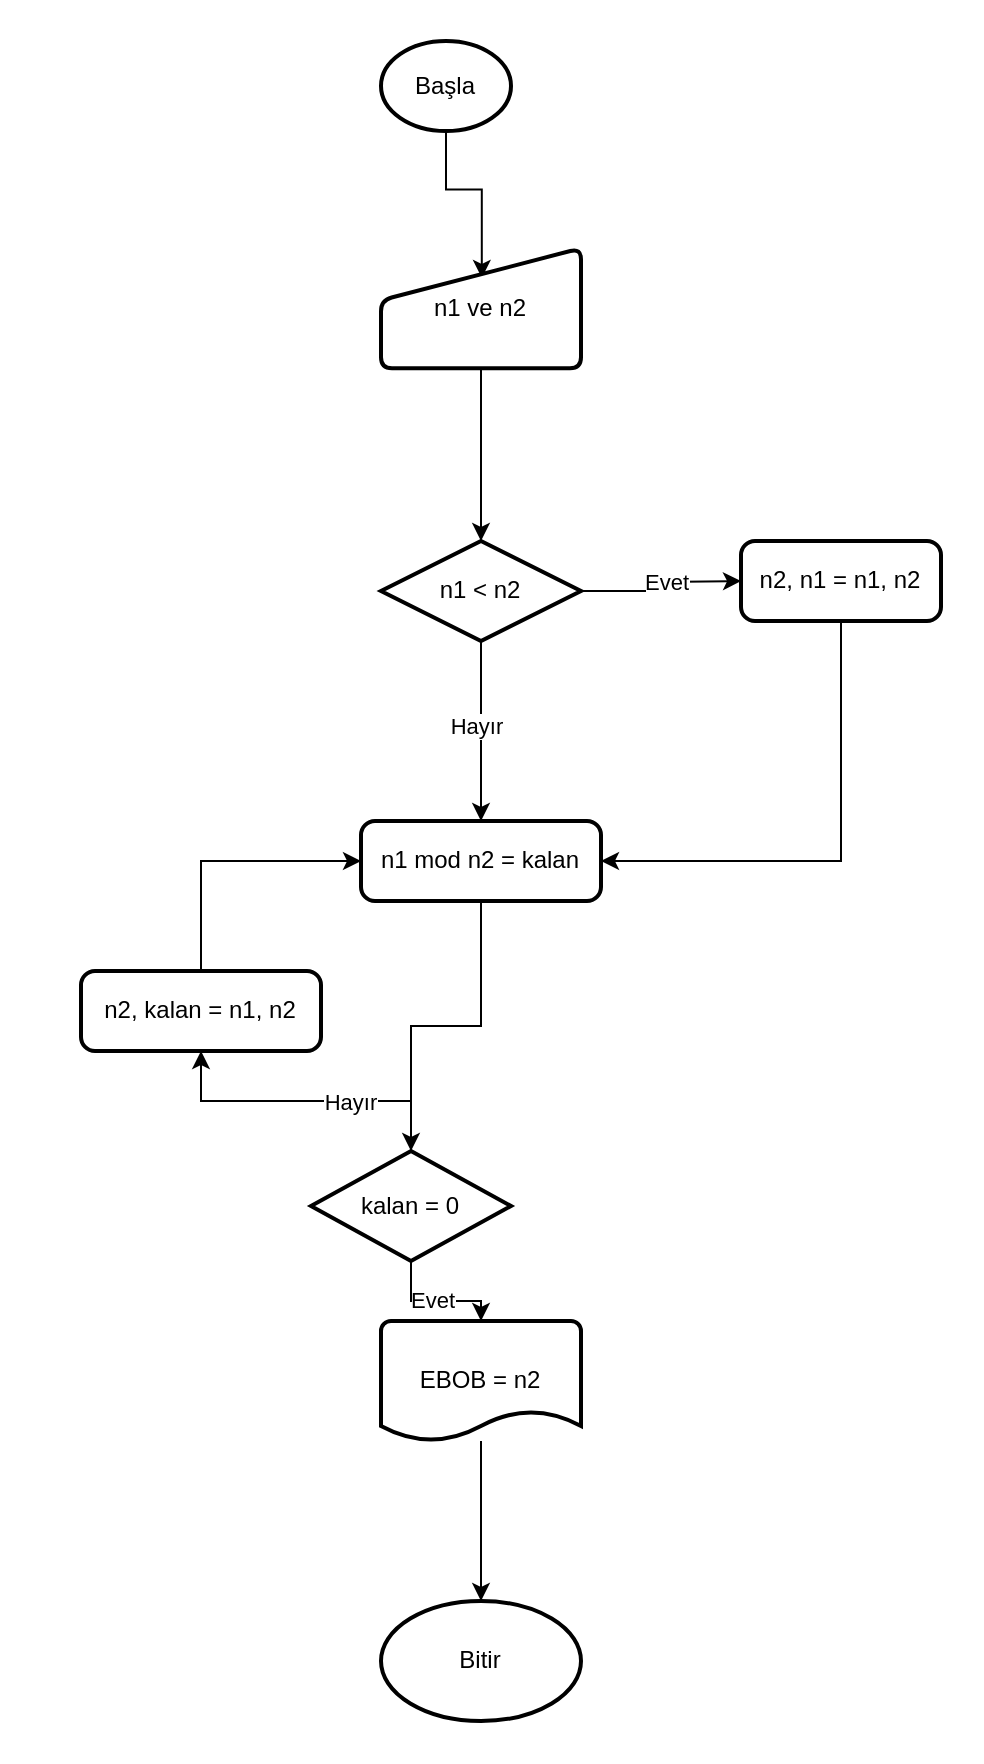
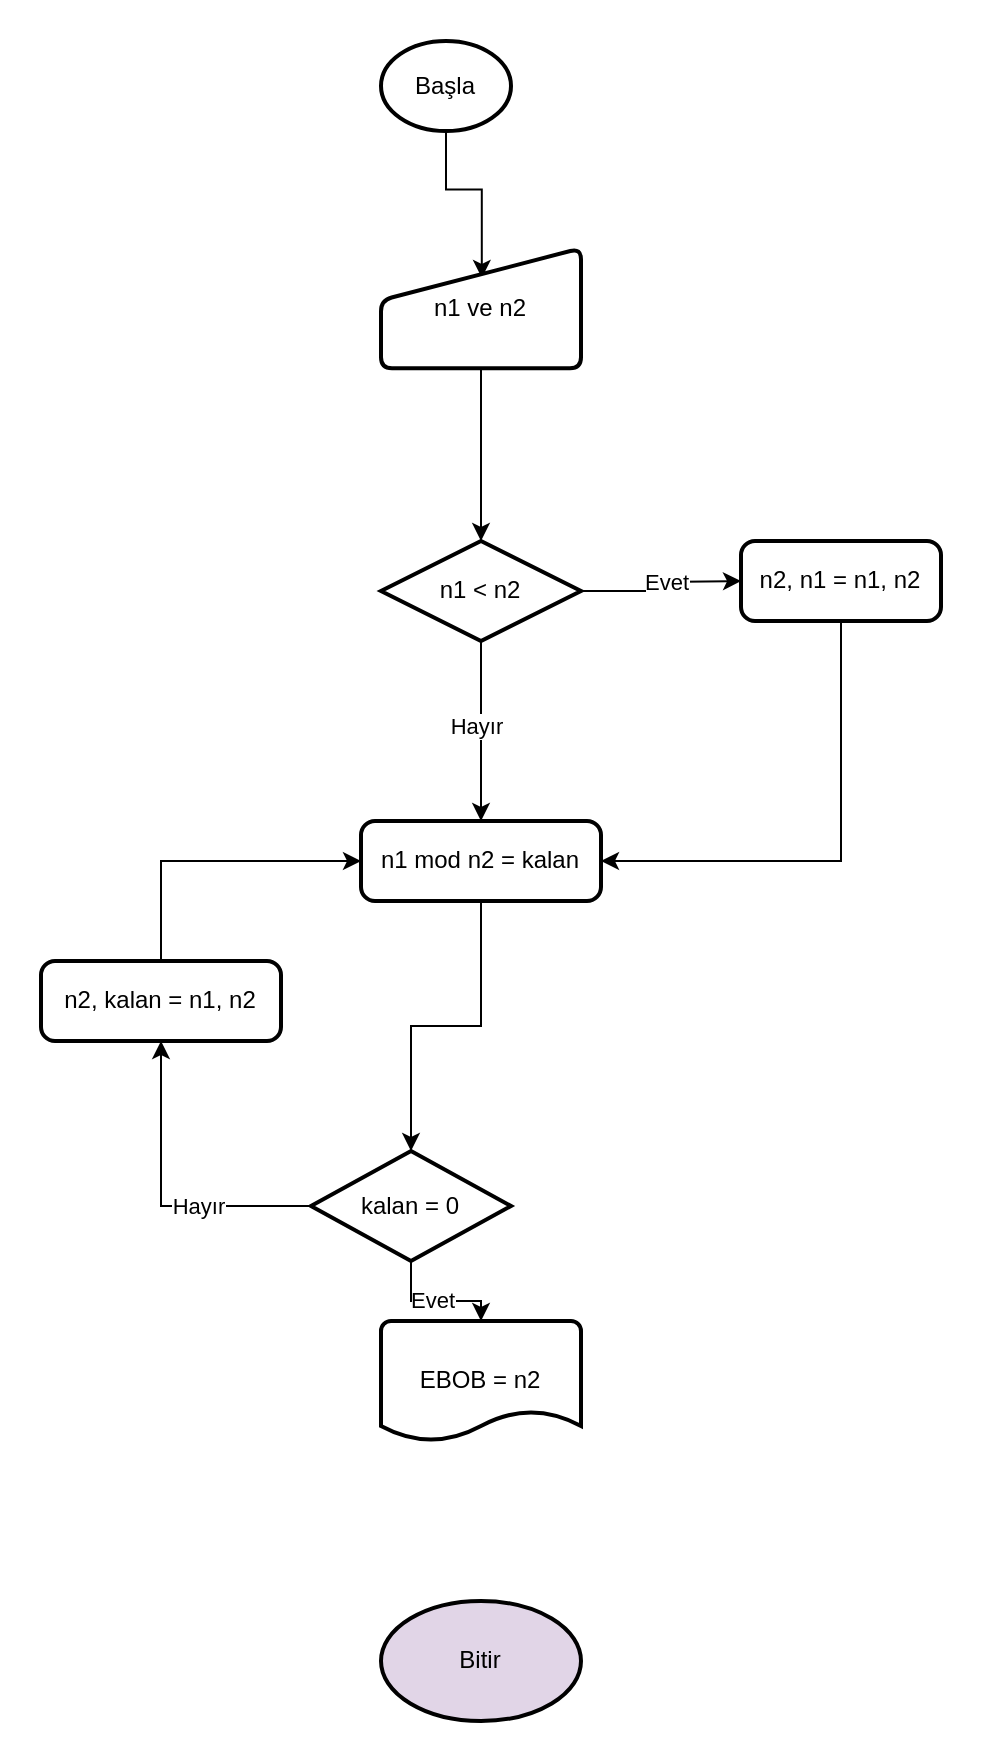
  <mxCell id="0" />
  <mxCell id="1" parent="0" />
  <mxCell id="2" value="" style="edgeStyle=orthogonalEdgeStyle;rounded=0;orthogonalLoop=1;jettySize=auto;html=1;entryX=0.504;entryY=0.247;entryDx=0;entryDy=0;entryPerimeter=0;" edge="1" parent="1" source="3" target="4"><mxGeometry relative="1" as="geometry" /></mxCell>
  <mxCell id="3" value="Başla" style="strokeWidth=2;html=1;shape=mxgraph.flowchart.start_1;whiteSpace=wrap;" vertex="1" parent="1"><mxGeometry x="190" y="20" width="65" height="45" as="geometry" /></mxCell>
  <mxCell id="4" value="n1 ve n2" style="html=1;strokeWidth=2;shape=manualInput;whiteSpace=wrap;rounded=1;size=26;arcSize=11;" vertex="1" parent="1"><mxGeometry x="190" y="123.62" width="100" height="60" as="geometry" /></mxCell>
  <mxCell id="5" style="edgeStyle=orthogonalEdgeStyle;rounded=0;orthogonalLoop=1;jettySize=auto;html=1;labelBorderColor=none;" edge="1" parent="1" source="9"><mxGeometry relative="1" as="geometry"><mxPoint x="370" y="290" as="targetPoint" /></mxGeometry></mxCell>
  <mxCell id="6" value="Evet" style="edgeLabel;html=1;align=center;verticalAlign=middle;resizable=0;points=[];" vertex="1" connectable="0" parent="5"><mxGeometry x="0.279" relative="1" as="geometry"><mxPoint x="-7" as="offset" /></mxGeometry></mxCell>
  <mxCell id="7" style="edgeStyle=orthogonalEdgeStyle;rounded=0;orthogonalLoop=1;jettySize=auto;html=1;" edge="1" parent="1" source="9"><mxGeometry relative="1" as="geometry"><mxPoint x="240" y="410" as="targetPoint" /></mxGeometry></mxCell>
  <mxCell id="8" value="Hayır" style="edgeLabel;html=1;align=center;verticalAlign=middle;resizable=0;points=[];" vertex="1" connectable="0" parent="7"><mxGeometry x="0.248" y="-1" relative="1" as="geometry"><mxPoint x="-2" y="-13" as="offset" /></mxGeometry></mxCell>
  <mxCell id="9" value="n1 &amp;lt; n2" style="strokeWidth=2;html=1;shape=mxgraph.flowchart.decision;whiteSpace=wrap;" vertex="1" parent="1"><mxGeometry x="190" y="270" width="100" height="50" as="geometry" /></mxCell>
  <mxCell id="10" style="edgeStyle=orthogonalEdgeStyle;rounded=0;orthogonalLoop=1;jettySize=auto;html=1;entryX=0.5;entryY=0;entryDx=0;entryDy=0;entryPerimeter=0;" edge="1" parent="1" source="4" target="9"><mxGeometry relative="1" as="geometry" /></mxCell>
  <mxCell id="11" value="n1 mod n2 = kalan" style="rounded=1;whiteSpace=wrap;html=1;absoluteArcSize=1;arcSize=14;strokeWidth=2;" vertex="1" parent="1"><mxGeometry x="180" y="410" width="120" height="40" as="geometry" /></mxCell>
  <mxCell id="12" style="edgeStyle=orthogonalEdgeStyle;rounded=0;orthogonalLoop=1;jettySize=auto;html=1;entryX=1;entryY=0.5;entryDx=0;entryDy=0;" edge="1" parent="1" source="13" target="11"><mxGeometry relative="1" as="geometry"><mxPoint x="390" y="460" as="targetPoint" /><Array as="points"><mxPoint x="420" y="430" /></Array></mxGeometry></mxCell>
  <mxCell id="13" value="n2, n1 = n1, n2" style="rounded=1;whiteSpace=wrap;html=1;absoluteArcSize=1;arcSize=14;strokeWidth=2;" vertex="1" parent="1"><mxGeometry x="370" y="270" width="100" height="40" as="geometry" /></mxCell>
  <mxCell id="14" style="edgeStyle=orthogonalEdgeStyle;rounded=0;orthogonalLoop=1;jettySize=auto;html=1;entryX=0.5;entryY=1;entryDx=0;entryDy=0;" edge="1" parent="1" source="16" target="19"><mxGeometry relative="1" as="geometry" /></mxCell>
  <mxCell id="15" value="Hayır" style="edgeLabel;html=1;align=center;verticalAlign=middle;resizable=0;points=[];" vertex="1" connectable="0" parent="14"><mxGeometry x="-0.281" relative="1" as="geometry"><mxPoint as="offset" /></mxGeometry></mxCell>
  <mxCell id="16" value="kalan = 0" style="strokeWidth=2;html=1;shape=mxgraph.flowchart.decision;whiteSpace=wrap;" vertex="1" parent="1"><mxGeometry x="155" y="575" width="100" height="55" as="geometry" /></mxCell>
  <mxCell id="17" style="edgeStyle=orthogonalEdgeStyle;rounded=0;orthogonalLoop=1;jettySize=auto;html=1;entryX=0.5;entryY=0;entryDx=0;entryDy=0;entryPerimeter=0;" edge="1" parent="1" source="11" target="16"><mxGeometry relative="1" as="geometry" /></mxCell>
  <mxCell id="18" style="edgeStyle=orthogonalEdgeStyle;rounded=0;orthogonalLoop=1;jettySize=auto;html=1;exitX=0.5;exitY=0;exitDx=0;exitDy=0;entryX=0;entryY=0.5;entryDx=0;entryDy=0;" edge="1" parent="1" source="19" target="11"><mxGeometry relative="1" as="geometry" /></mxCell>
- <mxCell id="19" value="n2, kalan = n1, n2" style="rounded=1;whiteSpace=wrap;html=1;absoluteArcSize=1;arcSize=14;strokeWidth=2;" vertex="1" parent="1"><mxGeometry x="40" y="485" width="120" height="40" as="geometry" /></mxCell>
- <mxCell id="20" value="" style="edgeStyle=orthogonalEdgeStyle;rounded=0;orthogonalLoop=1;jettySize=auto;html=1;" edge="1" parent="1" source="21" target="24"><mxGeometry relative="1" as="geometry" /></mxCell>
+ <mxCell id="19" value="n2, kalan = n1, n2" style="rounded=1;whiteSpace=wrap;html=1;absoluteArcSize=1;arcSize=14;strokeWidth=2;" vertex="1" parent="1"><mxGeometry x="20" y="480" width="120" height="40" as="geometry" /></mxCell>
  <mxCell id="21" value="EBOB = n2" style="strokeWidth=2;html=1;shape=mxgraph.flowchart.document2;whiteSpace=wrap;size=0.25;" vertex="1" parent="1"><mxGeometry x="190" y="660" width="100" height="60" as="geometry" /></mxCell>
  <mxCell id="22" style="edgeStyle=orthogonalEdgeStyle;rounded=0;orthogonalLoop=1;jettySize=auto;html=1;entryX=0.5;entryY=0;entryDx=0;entryDy=0;entryPerimeter=0;" edge="1" parent="1" source="16" target="21"><mxGeometry relative="1" as="geometry" /></mxCell>
  <mxCell id="23" value="Evet" style="edgeLabel;html=1;align=center;verticalAlign=middle;resizable=0;points=[];" vertex="1" connectable="0" parent="22"><mxGeometry x="-0.089" y="1" relative="1" as="geometry"><mxPoint as="offset" /></mxGeometry></mxCell>
- <mxCell id="24" value="Bitir" style="ellipse;whiteSpace=wrap;html=1;strokeWidth=2;" vertex="1" parent="1"><mxGeometry x="190" y="800" width="100" height="60" as="geometry" /></mxCell>
+ <mxCell id="24" value="Bitir" style="ellipse;whiteSpace=wrap;html=1;strokeWidth=2;fillColor=#e1d5e7;" vertex="1" parent="1"><mxGeometry x="190" y="800" width="100" height="60" as="geometry" /></mxCell>
